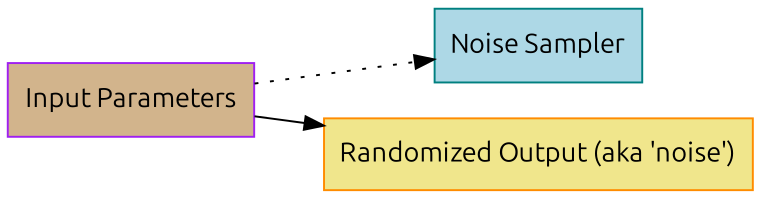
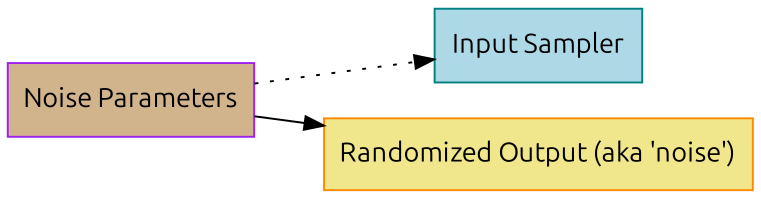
  digraph {
    fontname=Ubuntu
    rankdir=LR
    node [fontname=Ubuntu shape=record style=filled]
    edge [fontname=Ubuntu]
-   n1 [color=purple fillcolor=tan label="Input Parameters"]
-   n2 [color=teal fillcolor=lightblue label="Noise Sampler"]
+   n1 [color=purple fillcolor=tan label="Noise Parameters"]
+   n2 [color=teal fillcolor=lightblue label="Input Sampler"]
    n3 [color=darkorange fillcolor=khaki label="Randomized Output (aka 'noise')"]
    n1 -> n2 [style=dotted]
    n1 -> n3 [style=solid]
  }
